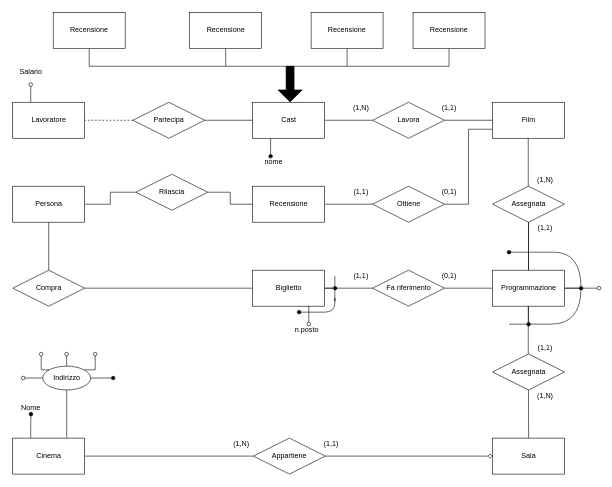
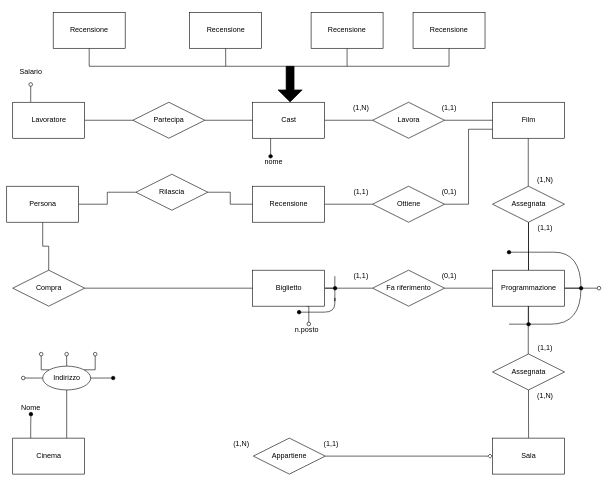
  <mxCell id="0" />
  <mxCell id="1" parent="0" />
  <mxCell id="2" style="edgeStyle=orthogonalEdgeStyle;rounded=0;orthogonalLoop=1;jettySize=auto;html=1;exitX=0.75;exitY=1;exitDx=0;exitDy=0;endArrow=oval;endFill=0;" parent="1" source="5" edge="1"><mxGeometry relative="1" as="geometry"><mxPoint x="514.167" y="539.667" as="targetPoint" /></mxGeometry></mxCell>
  <mxCell id="3" style="edgeStyle=orthogonalEdgeStyle;rounded=0;orthogonalLoop=1;jettySize=auto;html=1;exitX=1;exitY=0.5;exitDx=0;exitDy=0;entryX=0;entryY=0.5;entryDx=0;entryDy=0;endArrow=none;endFill=0;" parent="1" source="5" target="8" edge="1"><mxGeometry relative="1" as="geometry" /></mxCell>
  <mxCell id="4" style="edgeStyle=orthogonalEdgeStyle;rounded=0;orthogonalLoop=1;jettySize=auto;html=1;exitX=1;exitY=0.5;exitDx=0;exitDy=0;startArrow=none;startFill=0;endArrow=oval;endFill=1;" parent="1" source="5" edge="1"><mxGeometry relative="1" as="geometry"><mxPoint x="558" y="480" as="targetPoint" /><Array as="points"><mxPoint x="558" y="480" /><mxPoint x="558" y="480" /></Array></mxGeometry></mxCell>
  <mxCell id="5" value="Biglietto" style="rounded=0;whiteSpace=wrap;html=1;" parent="1" vertex="1"><mxGeometry x="420.5" y="450" width="120" height="60" as="geometry" /></mxCell>
  <mxCell id="6" value="n.posto" style="text;html=1;strokeColor=none;fillColor=none;align=center;verticalAlign=middle;whiteSpace=wrap;rounded=0;" parent="1" vertex="1"><mxGeometry x="490.5" y="540" width="40" height="20" as="geometry" /></mxCell>
  <mxCell id="7" style="edgeStyle=orthogonalEdgeStyle;rounded=0;orthogonalLoop=1;jettySize=auto;html=1;exitX=1;exitY=0.5;exitDx=0;exitDy=0;entryX=0;entryY=0.5;entryDx=0;entryDy=0;endArrow=none;endFill=0;" parent="1" source="8" target="13" edge="1"><mxGeometry relative="1" as="geometry" /></mxCell>
  <mxCell id="8" value="Fa riferimento" style="rhombus;whiteSpace=wrap;html=1;" parent="1" vertex="1"><mxGeometry x="620.5" y="450" width="120" height="60" as="geometry" /></mxCell>
  <mxCell id="9" style="edgeStyle=orthogonalEdgeStyle;rounded=0;orthogonalLoop=1;jettySize=auto;html=1;exitX=0.5;exitY=0;exitDx=0;exitDy=0;endArrow=none;endFill=0;" parent="1" source="13" edge="1"><mxGeometry relative="1" as="geometry"><mxPoint x="880.5" y="370" as="targetPoint" /></mxGeometry></mxCell>
  <mxCell id="10" style="edgeStyle=orthogonalEdgeStyle;rounded=0;orthogonalLoop=1;jettySize=auto;html=1;exitX=1;exitY=0.5;exitDx=0;exitDy=0;endArrow=oval;endFill=0;" parent="1" source="13" edge="1"><mxGeometry relative="1" as="geometry"><mxPoint x="998" y="480" as="targetPoint" /></mxGeometry></mxCell>
  <mxCell id="11" style="edgeStyle=orthogonalEdgeStyle;rounded=0;orthogonalLoop=1;jettySize=auto;html=1;exitX=1;exitY=0.5;exitDx=0;exitDy=0;endArrow=oval;endFill=1;" parent="1" source="13" edge="1"><mxGeometry relative="1" as="geometry"><mxPoint x="968.241" y="480.172" as="targetPoint" /></mxGeometry></mxCell>
  <mxCell id="12" style="edgeStyle=orthogonalEdgeStyle;rounded=0;orthogonalLoop=1;jettySize=auto;html=1;exitX=0.5;exitY=1;exitDx=0;exitDy=0;endArrow=oval;endFill=1;" parent="1" source="13" edge="1"><mxGeometry relative="1" as="geometry"><mxPoint x="880.655" y="540.172" as="targetPoint" /></mxGeometry></mxCell>
  <mxCell id="13" value="Programmazione" style="rounded=0;whiteSpace=wrap;html=1;" parent="1" vertex="1"><mxGeometry x="820.5" y="450" width="120" height="60" as="geometry" /></mxCell>
  <mxCell id="14" value="" style="edgeStyle=orthogonalEdgeStyle;rounded=0;orthogonalLoop=1;jettySize=auto;html=1;endArrow=none;endFill=0;exitX=0.5;exitY=1;exitDx=0;exitDy=0;" parent="1" source="15" target="13" edge="1"><mxGeometry relative="1" as="geometry" /></mxCell>
  <mxCell id="15" value="Assegnata" style="rhombus;whiteSpace=wrap;html=1;" parent="1" vertex="1"><mxGeometry x="820.5" y="310" width="120" height="60" as="geometry" /></mxCell>
  <mxCell id="16" style="edgeStyle=orthogonalEdgeStyle;rounded=0;orthogonalLoop=1;jettySize=auto;html=1;exitX=0;exitY=0.75;exitDx=0;exitDy=0;entryX=1;entryY=0.5;entryDx=0;entryDy=0;endArrow=none;endFill=0;" parent="1" source="17" target="19" edge="1"><mxGeometry relative="1" as="geometry" /></mxCell>
  <mxCell id="17" value="Film" style="rounded=0;whiteSpace=wrap;html=1;" parent="1" vertex="1"><mxGeometry x="820.5" y="170" width="120" height="60" as="geometry" /></mxCell>
  <mxCell id="18" style="edgeStyle=orthogonalEdgeStyle;rounded=0;orthogonalLoop=1;jettySize=auto;html=1;exitX=0;exitY=0.5;exitDx=0;exitDy=0;entryX=1;entryY=0.5;entryDx=0;entryDy=0;endArrow=none;endFill=0;" parent="1" source="19" target="26" edge="1"><mxGeometry relative="1" as="geometry" /></mxCell>
  <mxCell id="19" value="Ottiene" style="rhombus;whiteSpace=wrap;html=1;" parent="1" vertex="1"><mxGeometry x="620.5" y="310" width="120" height="60" as="geometry" /></mxCell>
  <mxCell id="20" style="edgeStyle=orthogonalEdgeStyle;rounded=0;orthogonalLoop=1;jettySize=auto;html=1;exitX=1;exitY=0.5;exitDx=0;exitDy=0;entryX=0;entryY=0.5;entryDx=0;entryDy=0;endArrow=none;endFill=0;" parent="1" source="22" target="17" edge="1"><mxGeometry relative="1" as="geometry" /></mxCell>
  <mxCell id="21" style="edgeStyle=orthogonalEdgeStyle;rounded=0;orthogonalLoop=1;jettySize=auto;html=1;exitX=0;exitY=0.5;exitDx=0;exitDy=0;entryX=1;entryY=0.5;entryDx=0;entryDy=0;endArrow=none;endFill=0;" parent="1" source="22" target="25" edge="1"><mxGeometry relative="1" as="geometry" /></mxCell>
  <mxCell id="22" value="Lavora" style="rhombus;whiteSpace=wrap;html=1;" parent="1" vertex="1"><mxGeometry x="620.5" y="170" width="120" height="60" as="geometry" /></mxCell>
  <mxCell id="23" value="" style="edgeStyle=orthogonalEdgeStyle;rounded=0;orthogonalLoop=1;jettySize=auto;html=1;endArrow=none;endFill=0;exitX=0.5;exitY=1;exitDx=0;exitDy=0;" parent="1" edge="1"><mxGeometry relative="1" as="geometry"><mxPoint x="880.08" y="230.333" as="sourcePoint" /><mxPoint x="880.08" y="310" as="targetPoint" /></mxGeometry></mxCell>
  <mxCell id="24" style="edgeStyle=orthogonalEdgeStyle;rounded=0;orthogonalLoop=1;jettySize=auto;html=1;exitX=0.25;exitY=1;exitDx=0;exitDy=0;endArrow=oval;endFill=1;" parent="1" source="25" edge="1"><mxGeometry relative="1" as="geometry"><mxPoint x="450.5" y="260.111" as="targetPoint" /></mxGeometry></mxCell>
  <mxCell id="25" value="Cast" style="rounded=0;whiteSpace=wrap;html=1;" parent="1" vertex="1"><mxGeometry x="420.5" y="170" width="120" height="60" as="geometry" /></mxCell>
  <mxCell id="26" value="Recensione" style="rounded=0;whiteSpace=wrap;html=1;" parent="1" vertex="1"><mxGeometry x="420.5" y="310" width="120" height="60" as="geometry" /></mxCell>
  <mxCell id="27" style="edgeStyle=orthogonalEdgeStyle;rounded=0;orthogonalLoop=1;jettySize=auto;html=1;exitX=1;exitY=0.5;exitDx=0;exitDy=0;entryX=0;entryY=0.5;entryDx=0;entryDy=0;endArrow=none;endFill=0;" parent="1" source="28" target="5" edge="1"><mxGeometry relative="1" as="geometry" /></mxCell>
  <mxCell id="28" value="Compra" style="rhombus;whiteSpace=wrap;html=1;" parent="1" vertex="1"><mxGeometry x="20.5" y="450" width="120" height="60" as="geometry" /></mxCell>
  <mxCell id="29" style="edgeStyle=orthogonalEdgeStyle;rounded=0;orthogonalLoop=1;jettySize=auto;html=1;exitX=0;exitY=0.5;exitDx=0;exitDy=0;entryX=1;entryY=0.5;entryDx=0;entryDy=0;endArrow=none;endFill=0;" parent="1" source="31" target="33" edge="1"><mxGeometry relative="1" as="geometry" /></mxCell>
  <mxCell id="30" style="edgeStyle=orthogonalEdgeStyle;rounded=0;orthogonalLoop=1;jettySize=auto;html=1;exitX=1;exitY=0.5;exitDx=0;exitDy=0;endArrow=none;endFill=0;" parent="1" source="31" target="26" edge="1"><mxGeometry relative="1" as="geometry" /></mxCell>
  <mxCell id="31" value="Rilascia" style="rhombus;whiteSpace=wrap;html=1;" parent="1" vertex="1"><mxGeometry x="225.81" y="290" width="120" height="60" as="geometry" /></mxCell>
  <mxCell id="32" style="edgeStyle=orthogonalEdgeStyle;rounded=0;orthogonalLoop=1;jettySize=auto;html=1;exitX=0.5;exitY=1;exitDx=0;exitDy=0;entryX=0.5;entryY=0;entryDx=0;entryDy=0;endArrow=none;endFill=0;" parent="1" source="33" target="28" edge="1"><mxGeometry relative="1" as="geometry" /></mxCell>
- <mxCell id="33" value="Persona" style="rounded=0;whiteSpace=wrap;html=1;" parent="1" vertex="1"><mxGeometry x="20.5" y="310" width="120" height="60" as="geometry" /></mxCell>
- <mxCell id="34" style="edgeStyle=orthogonalEdgeStyle;rounded=0;orthogonalLoop=1;jettySize=auto;html=1;exitX=0;exitY=0.5;exitDx=0;exitDy=0;entryX=1;entryY=0.5;entryDx=0;entryDy=0;endArrow=none;endFill=0;dashed=1;" parent="1" source="36" target="38" edge="1"><mxGeometry relative="1" as="geometry" /></mxCell>
+ <mxCell id="33" value="Persona" style="rounded=0;whiteSpace=wrap;html=1;" parent="1" vertex="1"><mxGeometry x="10.5" y="310" width="120" height="60" as="geometry" /></mxCell>
+ <mxCell id="34" style="edgeStyle=orthogonalEdgeStyle;rounded=0;orthogonalLoop=1;jettySize=auto;html=1;exitX=0;exitY=0.5;exitDx=0;exitDy=0;entryX=1;entryY=0.5;entryDx=0;entryDy=0;endArrow=none;endFill=0;" parent="1" source="36" target="38" edge="1"><mxGeometry relative="1" as="geometry" /></mxCell>
  <mxCell id="35" style="edgeStyle=orthogonalEdgeStyle;rounded=0;orthogonalLoop=1;jettySize=auto;html=1;exitX=1;exitY=0.5;exitDx=0;exitDy=0;endArrow=none;endFill=0;" parent="1" source="36" target="25" edge="1"><mxGeometry relative="1" as="geometry" /></mxCell>
  <mxCell id="36" value="Partecipa" style="rhombus;whiteSpace=wrap;html=1;" parent="1" vertex="1"><mxGeometry x="220.81" y="170" width="120" height="60" as="geometry" /></mxCell>
  <mxCell id="37" style="edgeStyle=orthogonalEdgeStyle;rounded=0;orthogonalLoop=1;jettySize=auto;html=1;exitX=0.25;exitY=0;exitDx=0;exitDy=0;endArrow=oval;endFill=0;" parent="1" source="38" edge="1"><mxGeometry relative="1" as="geometry"><mxPoint x="50.5" y="140.333" as="targetPoint" /></mxGeometry></mxCell>
  <mxCell id="38" value="Lavoratore" style="rounded=0;whiteSpace=wrap;html=1;" parent="1" vertex="1"><mxGeometry x="20.5" y="170" width="120" height="60" as="geometry" /></mxCell>
  <mxCell id="39" value="Salario" style="text;html=1;strokeColor=none;fillColor=none;align=center;verticalAlign=middle;whiteSpace=wrap;rounded=0;" parent="1" vertex="1"><mxGeometry x="30.5" y="110" width="40" height="20" as="geometry" /></mxCell>
  <mxCell id="40" value="" style="edgeStyle=orthogonalEdgeStyle;rounded=0;orthogonalLoop=1;jettySize=auto;html=1;endArrow=none;endFill=0;exitX=0.5;exitY=1;exitDx=0;exitDy=0;" parent="1" source="41" edge="1"><mxGeometry relative="1" as="geometry"><mxPoint x="880.643" y="729.67" as="targetPoint" /></mxGeometry></mxCell>
  <mxCell id="41" value="Assegnata" style="rhombus;whiteSpace=wrap;html=1;" parent="1" vertex="1"><mxGeometry x="820.5" y="589.67" width="120" height="60" as="geometry" /></mxCell>
  <mxCell id="42" value="" style="edgeStyle=orthogonalEdgeStyle;rounded=0;orthogonalLoop=1;jettySize=auto;html=1;endArrow=none;endFill=0;exitX=0.5;exitY=1;exitDx=0;exitDy=0;" parent="1" edge="1"><mxGeometry relative="1" as="geometry"><mxPoint x="880.08" y="510.003" as="sourcePoint" /><mxPoint x="880.08" y="589.67" as="targetPoint" /></mxGeometry></mxCell>
  <mxCell id="43" value="Sala" style="rounded=0;whiteSpace=wrap;html=1;" parent="1" vertex="1"><mxGeometry x="820.5" y="730" width="120" height="60" as="geometry" /></mxCell>
- <mxCell id="44" style="edgeStyle=orthogonalEdgeStyle;rounded=0;orthogonalLoop=1;jettySize=auto;html=1;exitX=1;exitY=0.5;exitDx=0;exitDy=0;entryX=0;entryY=0.5;entryDx=0;entryDy=0;endArrow=none;endFill=0;" parent="1" source="49" target="46" edge="1"><mxGeometry relative="1" as="geometry"><mxPoint x="341.474" y="759.529" as="sourcePoint" /></mxGeometry></mxCell>
  <mxCell id="45" style="edgeStyle=orthogonalEdgeStyle;rounded=0;orthogonalLoop=1;jettySize=auto;html=1;exitX=1;exitY=0.5;exitDx=0;exitDy=0;entryX=0;entryY=0.5;entryDx=0;entryDy=0;endArrow=diamond;endFill=0;" parent="1" source="46" target="43" edge="1"><mxGeometry relative="1" as="geometry"><mxPoint x="621.474" y="759.529" as="targetPoint" /></mxGeometry></mxCell>
  <mxCell id="46" value="Appartiene" style="rhombus;whiteSpace=wrap;html=1;" parent="1" vertex="1"><mxGeometry x="421.68" y="730" width="120" height="60" as="geometry" /></mxCell>
  <mxCell id="47" style="edgeStyle=orthogonalEdgeStyle;rounded=0;orthogonalLoop=1;jettySize=auto;html=1;exitX=0.25;exitY=0;exitDx=0;exitDy=0;endArrow=oval;endFill=1;" parent="1" source="49" edge="1"><mxGeometry relative="1" as="geometry"><mxPoint x="50.882" y="690" as="targetPoint" /></mxGeometry></mxCell>
  <mxCell id="48" style="edgeStyle=orthogonalEdgeStyle;rounded=0;orthogonalLoop=1;jettySize=auto;html=1;exitX=0.75;exitY=0;exitDx=0;exitDy=0;entryX=0.5;entryY=1;entryDx=0;entryDy=0;endArrow=none;endFill=0;" parent="1" source="49" target="56" edge="1"><mxGeometry relative="1" as="geometry" /></mxCell>
  <mxCell id="49" value="Cinema" style="rounded=0;whiteSpace=wrap;html=1;" parent="1" vertex="1"><mxGeometry x="20.5" y="730" width="120" height="60" as="geometry" /></mxCell>
  <mxCell id="50" value="Nome" style="text;html=1;strokeColor=none;fillColor=none;align=center;verticalAlign=middle;whiteSpace=wrap;rounded=0;" parent="1" vertex="1"><mxGeometry x="30.5" y="670" width="40" height="20" as="geometry" /></mxCell>
  <mxCell id="51" style="edgeStyle=orthogonalEdgeStyle;rounded=0;orthogonalLoop=1;jettySize=auto;html=1;exitX=0;exitY=0.5;exitDx=0;exitDy=0;endArrow=oval;endFill=0;" parent="1" source="56" edge="1"><mxGeometry relative="1" as="geometry"><mxPoint x="38" y="630" as="targetPoint" /></mxGeometry></mxCell>
  <mxCell id="52" style="edgeStyle=orthogonalEdgeStyle;rounded=0;orthogonalLoop=1;jettySize=auto;html=1;exitX=0;exitY=0;exitDx=0;exitDy=0;endArrow=oval;endFill=0;" parent="1" source="56" edge="1"><mxGeometry relative="1" as="geometry"><mxPoint x="68" y="590" as="targetPoint" /></mxGeometry></mxCell>
  <mxCell id="53" style="edgeStyle=orthogonalEdgeStyle;rounded=0;orthogonalLoop=1;jettySize=auto;html=1;exitX=0.5;exitY=0;exitDx=0;exitDy=0;endArrow=oval;endFill=0;" parent="1" source="56" edge="1"><mxGeometry relative="1" as="geometry"><mxPoint x="110.4" y="590" as="targetPoint" /></mxGeometry></mxCell>
  <mxCell id="54" style="edgeStyle=orthogonalEdgeStyle;rounded=0;orthogonalLoop=1;jettySize=auto;html=1;exitX=1;exitY=0;exitDx=0;exitDy=0;endArrow=oval;endFill=0;" parent="1" source="56" edge="1"><mxGeometry relative="1" as="geometry"><mxPoint x="158" y="590" as="targetPoint" /></mxGeometry></mxCell>
  <mxCell id="55" style="edgeStyle=orthogonalEdgeStyle;rounded=0;orthogonalLoop=1;jettySize=auto;html=1;exitX=1;exitY=0.5;exitDx=0;exitDy=0;endArrow=oval;endFill=1;" parent="1" source="56" edge="1"><mxGeometry relative="1" as="geometry"><mxPoint x="188" y="630" as="targetPoint" /></mxGeometry></mxCell>
  <mxCell id="56" value="Indirizzo" style="ellipse;whiteSpace=wrap;html=1;" parent="1" vertex="1"><mxGeometry x="70.5" y="610" width="80" height="39.67" as="geometry" /></mxCell>
  <mxCell id="57" value="" style="html=1;shadow=0;dashed=0;align=center;verticalAlign=middle;shape=mxgraph.arrows2.arrow;dy=0.67;dx=20;notch=0;strokeWidth=1;rotation=90;labelBackgroundColor=none;gradientColor=none;fillColor=#000000;" parent="1" vertex="1"><mxGeometry x="453.35" y="119.6" width="59.26" height="40.3" as="geometry" /></mxCell>
  <mxCell id="58" style="edgeStyle=orthogonalEdgeStyle;rounded=0;orthogonalLoop=1;jettySize=auto;html=1;exitX=0.5;exitY=1;exitDx=0;exitDy=0;endArrow=none;endFill=0;" parent="1" source="59" edge="1"><mxGeometry relative="1" as="geometry"><mxPoint x="748" y="110" as="targetPoint" /></mxGeometry></mxCell>
  <mxCell id="59" value="Recensione" style="rounded=0;whiteSpace=wrap;html=1;" parent="1" vertex="1"><mxGeometry x="688" y="20" width="120" height="60" as="geometry" /></mxCell>
  <mxCell id="60" style="edgeStyle=orthogonalEdgeStyle;rounded=0;orthogonalLoop=1;jettySize=auto;html=1;exitX=0.5;exitY=1;exitDx=0;exitDy=0;endArrow=none;endFill=0;" parent="1" source="61" edge="1"><mxGeometry relative="1" as="geometry"><mxPoint x="578" y="110" as="targetPoint" /></mxGeometry></mxCell>
  <mxCell id="61" value="Recensione" style="rounded=0;whiteSpace=wrap;html=1;" parent="1" vertex="1"><mxGeometry x="518" y="20" width="120" height="60" as="geometry" /></mxCell>
  <mxCell id="62" style="edgeStyle=orthogonalEdgeStyle;rounded=0;orthogonalLoop=1;jettySize=auto;html=1;exitX=0.5;exitY=1;exitDx=0;exitDy=0;endArrow=none;endFill=0;" parent="1" source="63" edge="1"><mxGeometry relative="1" as="geometry"><mxPoint x="375.667" y="110" as="targetPoint" /></mxGeometry></mxCell>
  <mxCell id="63" value="Recensione" style="rounded=0;whiteSpace=wrap;html=1;" parent="1" vertex="1"><mxGeometry x="315.5" y="20" width="120" height="60" as="geometry" /></mxCell>
  <mxCell id="64" style="edgeStyle=orthogonalEdgeStyle;rounded=0;orthogonalLoop=1;jettySize=auto;html=1;exitX=0.5;exitY=1;exitDx=0;exitDy=0;endArrow=none;endFill=0;" parent="1" source="65" edge="1"><mxGeometry relative="1" as="geometry"><mxPoint x="148" y="110" as="targetPoint" /></mxGeometry></mxCell>
  <mxCell id="65" value="Recensione" style="rounded=0;whiteSpace=wrap;html=1;" parent="1" vertex="1"><mxGeometry x="88" y="20" width="120" height="60" as="geometry" /></mxCell>
  <mxCell id="66" value="" style="endArrow=none;html=1;" parent="1" edge="1"><mxGeometry width="50" height="50" relative="1" as="geometry"><mxPoint x="148" y="110" as="sourcePoint" /><mxPoint x="748" y="110" as="targetPoint" /></mxGeometry></mxCell>
  <mxCell id="67" value="nome" style="text;html=1;strokeColor=none;fillColor=none;align=center;verticalAlign=middle;whiteSpace=wrap;rounded=0;" parent="1" vertex="1"><mxGeometry x="435.5" y="260" width="40" height="20" as="geometry" /></mxCell>
  <mxCell id="68" value="(1,N)" style="text;html=1;strokeColor=none;fillColor=none;align=center;verticalAlign=middle;whiteSpace=wrap;rounded=0;" parent="1" vertex="1"><mxGeometry x="381.68" y="730" width="40" height="20" as="geometry" /></mxCell>
  <mxCell id="69" value="(1,1)" style="text;html=1;align=center;verticalAlign=middle;resizable=0;points=[];;autosize=1;" parent="1" vertex="1"><mxGeometry x="530.5" y="730" width="40" height="20" as="geometry" /></mxCell>
  <mxCell id="70" value="" style="curved=1;endArrow=oval;html=1;endFill=1;" parent="1" edge="1"><mxGeometry width="50" height="50" relative="1" as="geometry"><mxPoint x="848" y="540" as="sourcePoint" /><mxPoint x="848" y="420" as="targetPoint" /><Array as="points"><mxPoint x="868" y="540" /><mxPoint x="968" y="540" /><mxPoint x="968" y="420" /><mxPoint x="878" y="420" /></Array></mxGeometry></mxCell>
  <mxCell id="71" value="(1,1)" style="text;html=1;align=center;verticalAlign=middle;resizable=0;points=[];;autosize=1;" parent="1" vertex="1"><mxGeometry x="888" y="569.67" width="40" height="20" as="geometry" /></mxCell>
  <mxCell id="72" value="(1,N)" style="text;html=1;align=center;verticalAlign=middle;resizable=0;points=[];;autosize=1;" parent="1" vertex="1"><mxGeometry x="888" y="650" width="40" height="20" as="geometry" /></mxCell>
  <mxCell id="73" value="(1,N)" style="text;html=1;align=center;verticalAlign=middle;resizable=0;points=[];;autosize=1;" parent="1" vertex="1"><mxGeometry x="888" y="289.84" width="40" height="20" as="geometry" /></mxCell>
  <mxCell id="74" value="(1,1)" style="text;html=1;align=center;verticalAlign=middle;resizable=0;points=[];;autosize=1;" parent="1" vertex="1"><mxGeometry x="888" y="370.17" width="40" height="20" as="geometry" /></mxCell>
  <mxCell id="75" value="(1,N)" style="text;html=1;align=center;verticalAlign=middle;resizable=0;points=[];;autosize=1;" parent="1" vertex="1"><mxGeometry x="580.5" y="170" width="40" height="20" as="geometry" /></mxCell>
  <mxCell id="76" value="(1,1)" style="text;html=1;align=center;verticalAlign=middle;resizable=0;points=[];;autosize=1;" parent="1" vertex="1"><mxGeometry x="728" y="170" width="40" height="20" as="geometry" /></mxCell>
  <mxCell id="77" value="(1,1)" style="text;html=1;align=center;verticalAlign=middle;resizable=0;points=[];;autosize=1;" parent="1" vertex="1"><mxGeometry x="580.5" y="310" width="40" height="20" as="geometry" /></mxCell>
  <mxCell id="78" value="(0,1)" style="text;html=1;align=center;verticalAlign=middle;resizable=0;points=[];;autosize=1;" parent="1" vertex="1"><mxGeometry x="728" y="310" width="40" height="20" as="geometry" /></mxCell>
  <mxCell id="79" value="(1,1)" style="text;html=1;align=center;verticalAlign=middle;resizable=0;points=[];;autosize=1;" parent="1" vertex="1"><mxGeometry x="580.5" y="450" width="40" height="20" as="geometry" /></mxCell>
  <mxCell id="80" value="(0,1)" style="text;html=1;align=center;verticalAlign=middle;resizable=0;points=[];;autosize=1;" parent="1" vertex="1"><mxGeometry x="728" y="450" width="40" height="20" as="geometry" /></mxCell>
  <mxCell id="81" value="" style="curved=1;endArrow=none;html=1;endFill=0;startArrow=oval;startFill=1;" parent="1" edge="1"><mxGeometry width="50" height="50" relative="1" as="geometry"><mxPoint x="498" y="520" as="sourcePoint" /><mxPoint x="557.61" y="460" as="targetPoint" /><Array as="points"><mxPoint x="522.61" y="520" /><mxPoint x="557.61" y="520" /><mxPoint x="557.61" y="490" /><mxPoint x="557.61" y="510" /></Array></mxGeometry></mxCell>
